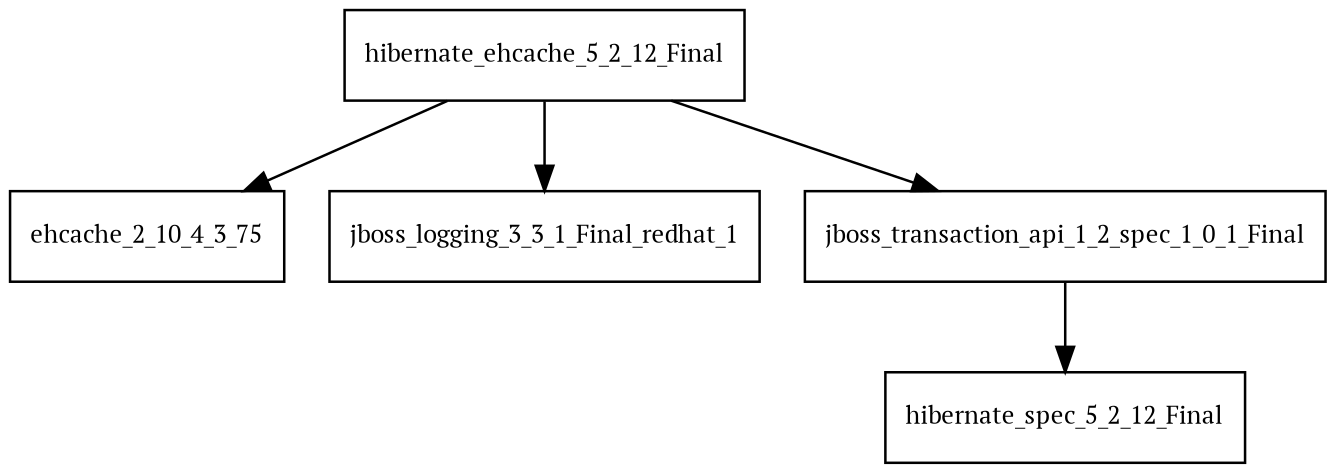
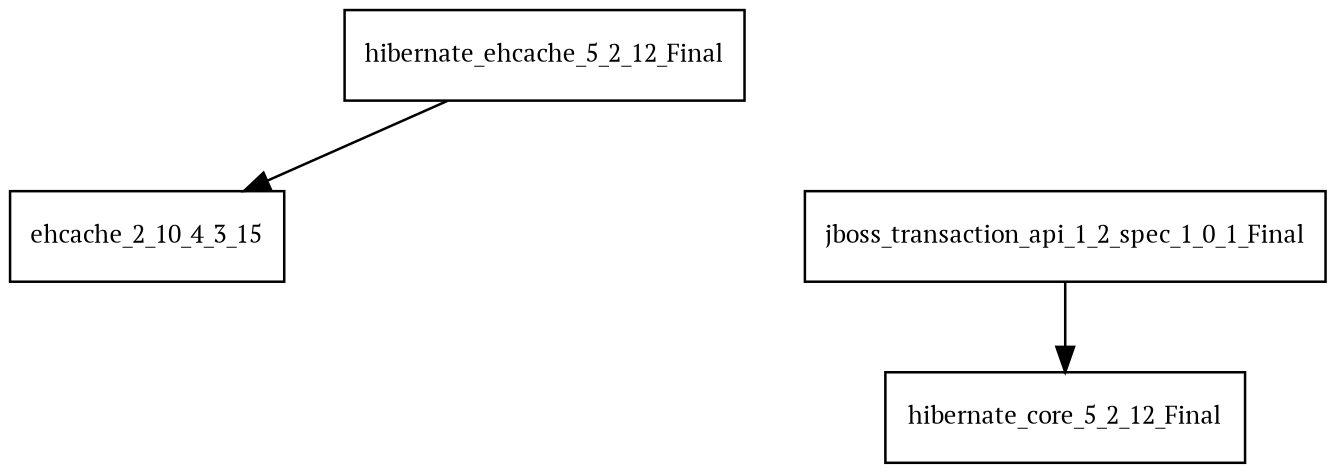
  digraph {
    fontname="PT Serif"
    node [fontname="PT Serif" fontsize=10.0 shape=box]
    edge [fontname="PT Serif"]
    hibernate_ehcache_5_2_12_Final
-   ehcache_2_10_4_3_15 [label=ehcache_2_10_4_3_75]
-   jboss_logging_3_3_1_Final_redhat_1
+   ehcache_2_10_4_3_15
    jboss_transaction_api_1_2_spec_1_0_1_Final
-   hibernate_core_5_2_12_Final [label=hibernate_spec_5_2_12_Final]
+   hibernate_core_5_2_12_Final
    hibernate_ehcache_5_2_12_Final -> ehcache_2_10_4_3_15
-   hibernate_ehcache_5_2_12_Final -> jboss_logging_3_3_1_Final_redhat_1
-   hibernate_ehcache_5_2_12_Final -> jboss_transaction_api_1_2_spec_1_0_1_Final
    jboss_transaction_api_1_2_spec_1_0_1_Final -> hibernate_core_5_2_12_Final
  }
